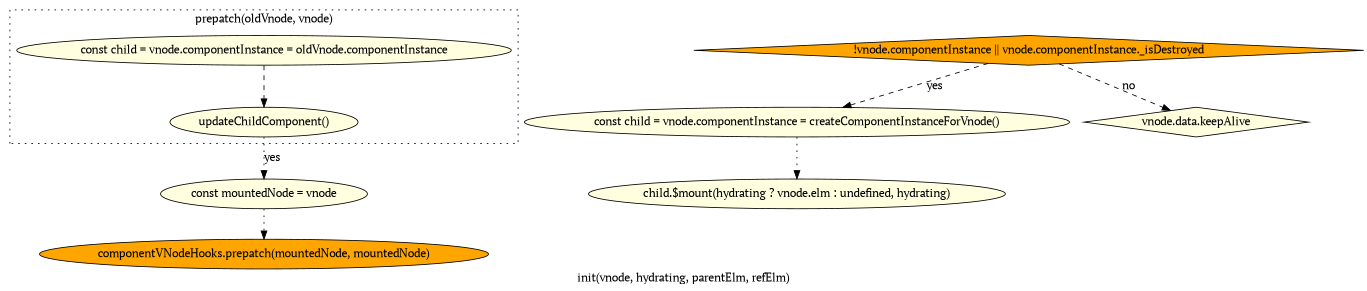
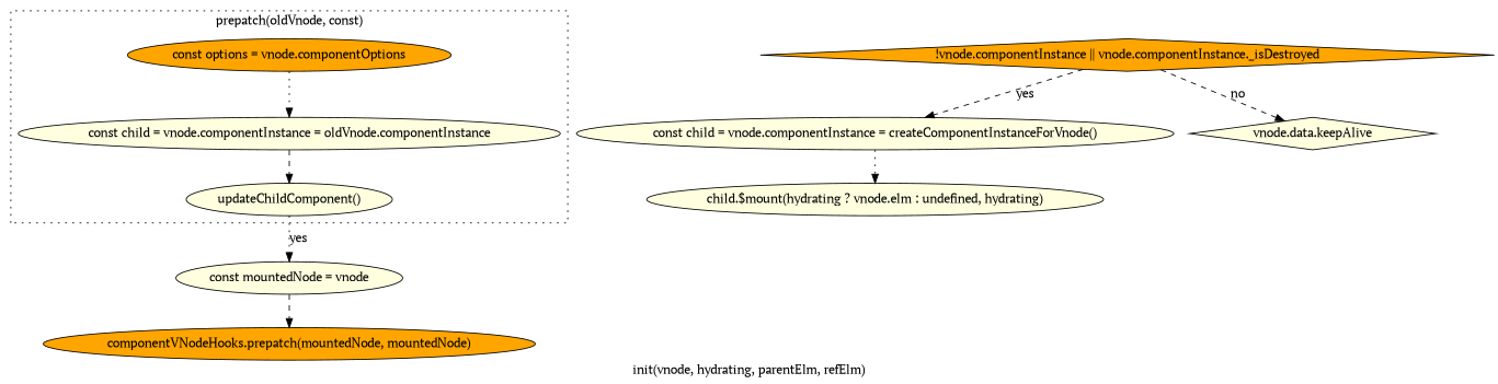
  digraph {
    fontname="PT Serif"
    label="init(vnode, hydrating, parentElm, refElm)"
    node [fillcolor=lightyellow fontname="PT Serif" style=filled]
    edge [fontname="PT Serif" style=dashed]
+   n1 [fillcolor=orange label="const options = vnode.componentOptions"]
    n2 [label="const child = vnode.componentInstance = oldVnode.componentInstance"]
    n3 [label="updateChildComponent()"]
    n4 [label="const mountedNode = vnode"]
    n5 [fillcolor=orange label="!vnode.componentInstance || vnode.componentInstance._isDestroyed" shape=diamond]
    n6 [label="const child = vnode.componentInstance = createComponentInstanceForVnode()"]
    n7 [label="vnode.data.keepAlive" shape=diamond]
    n8 [label="child.$mount(hydrating ? vnode.elm : undefined, hydrating)"]
    n9 [fillcolor=orange label="componentVNodeHooks.prepatch(mountedNode, mountedNode)"]
    subgraph cluster_1 {
-     label="prepatch(oldVnode, vnode)"
+     label="prepatch(oldVnode, const)"
      style=dotted
+     n1
      n2
      n3
    }
+   n1 -> n2 [style=dotted]
    n2 -> n3
    n3 -> n4 [label=yes style=dotted]
-   n4 -> n9 [style=dotted]
+   n4 -> n9
    n5 -> n6 [label=yes]
    n5 -> n7 [label=no]
    n6 -> n8 [style=dotted]
  }
